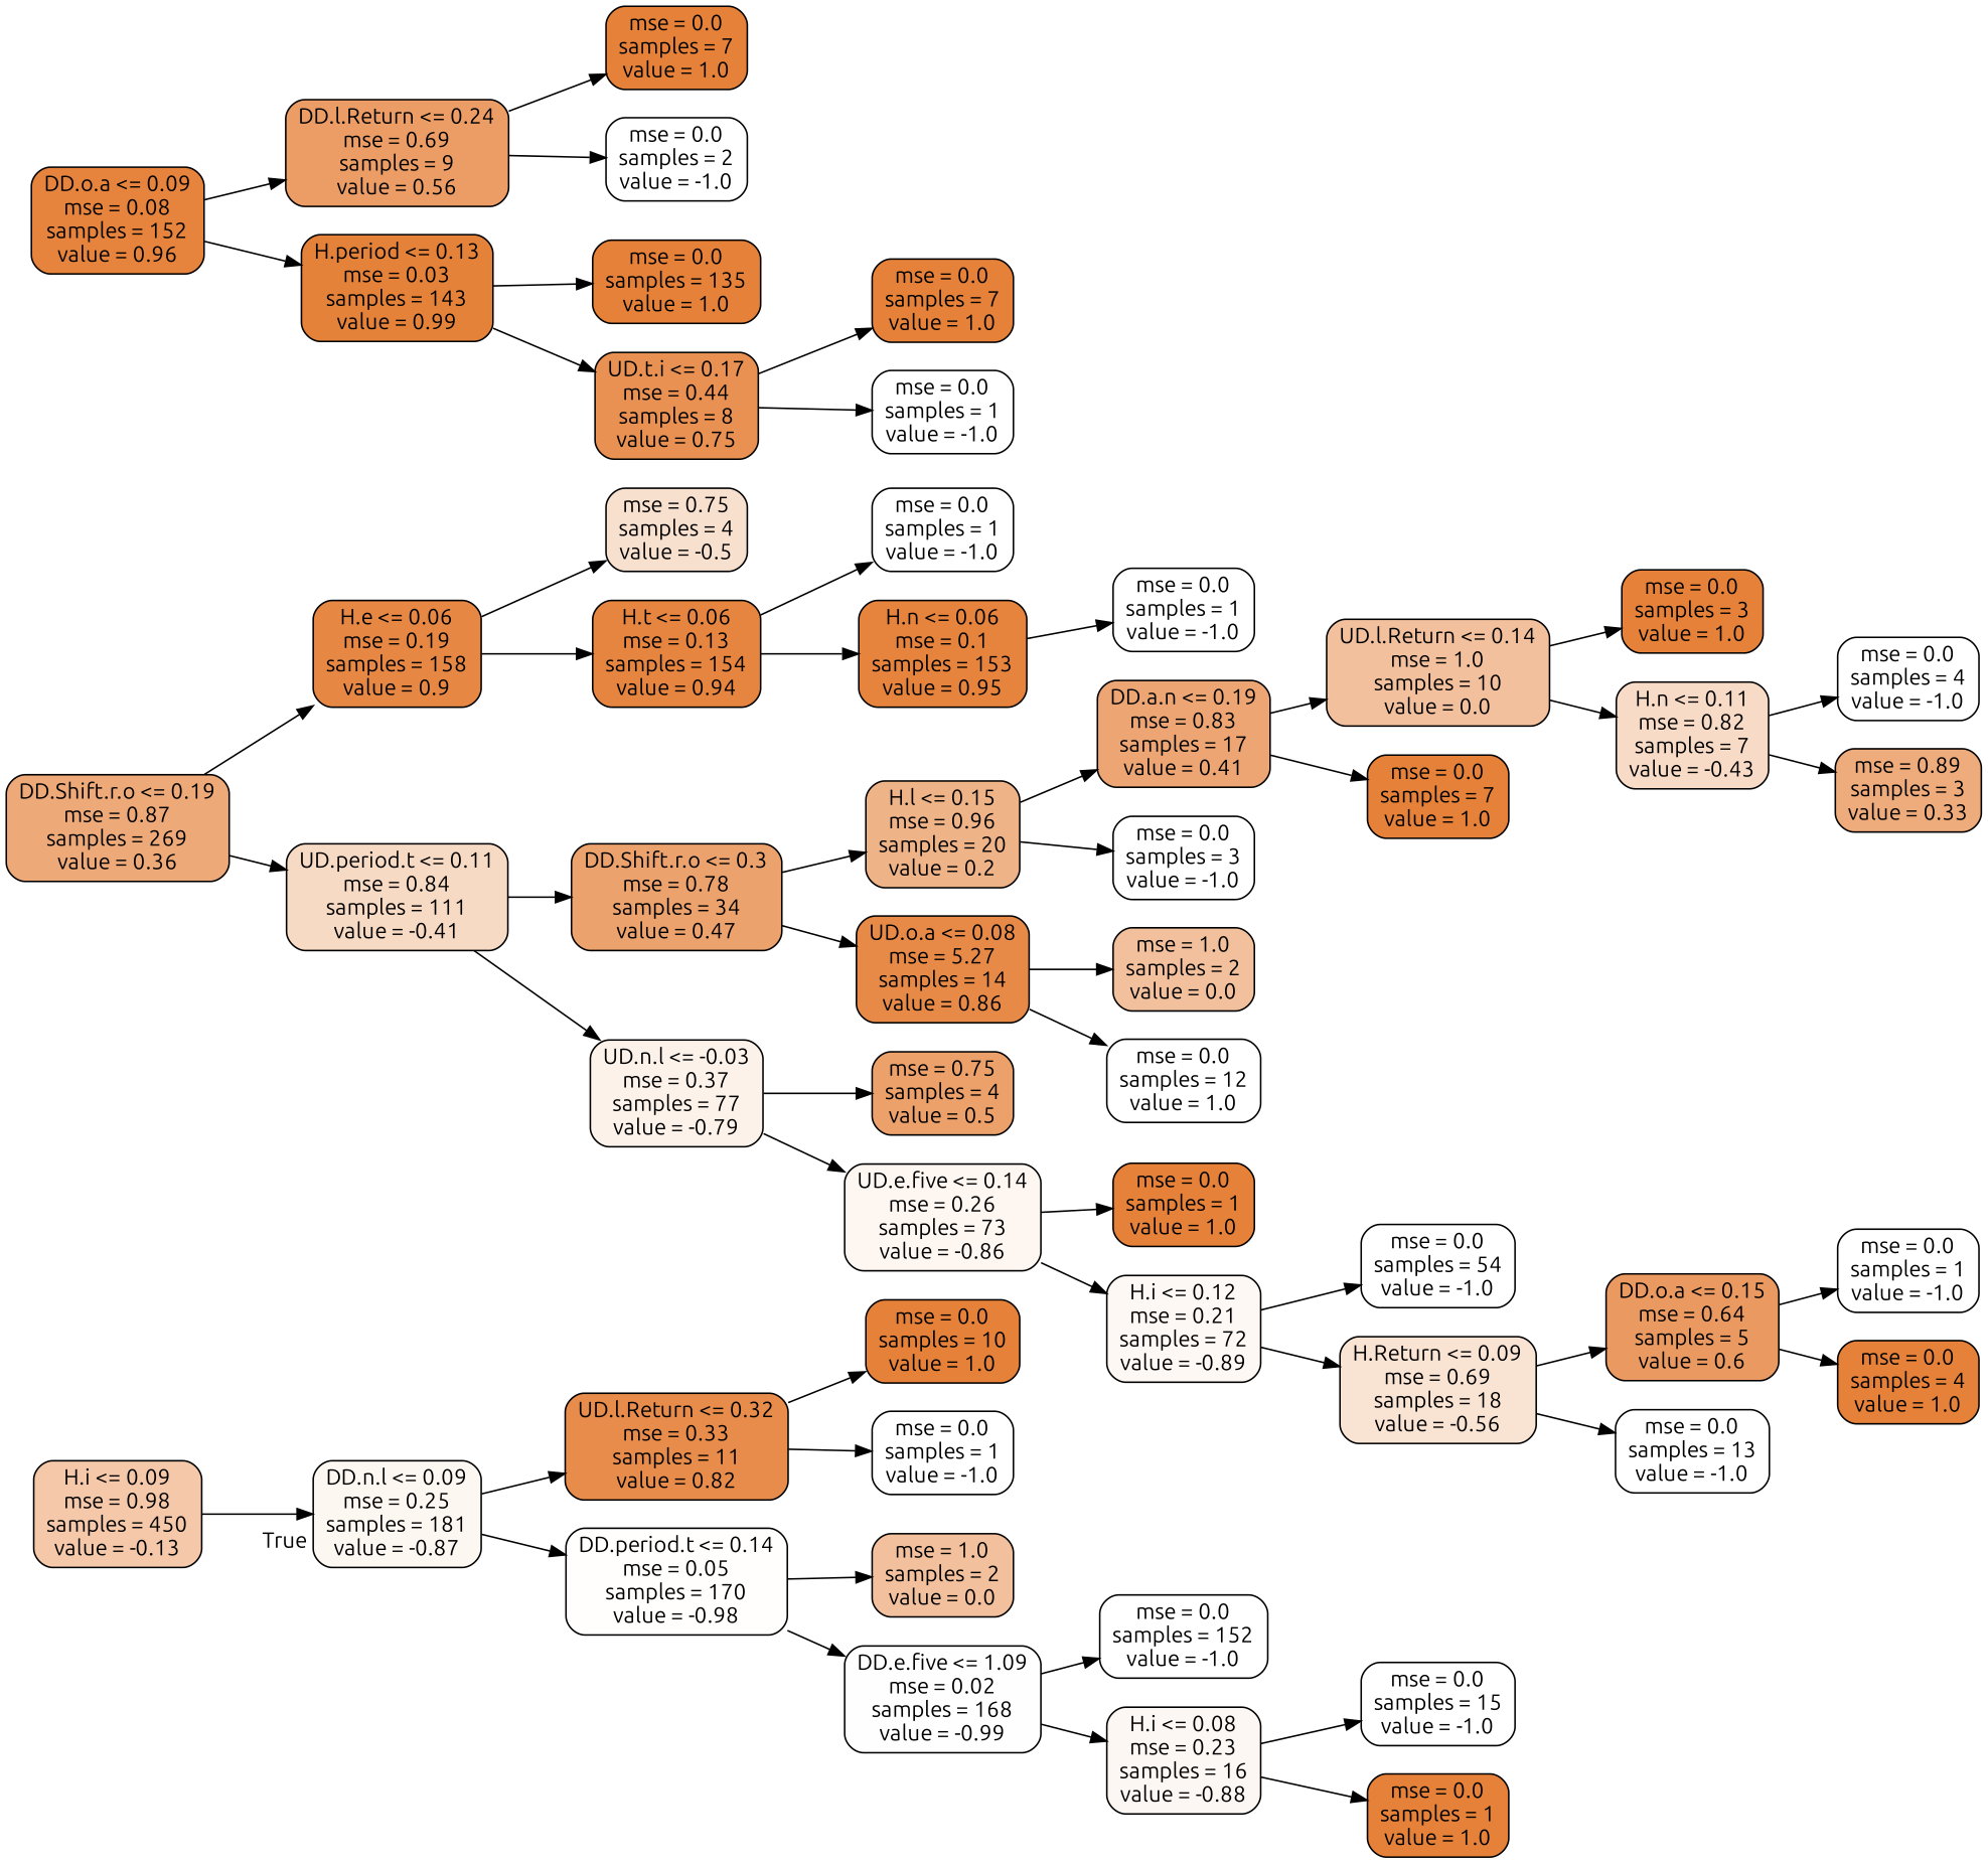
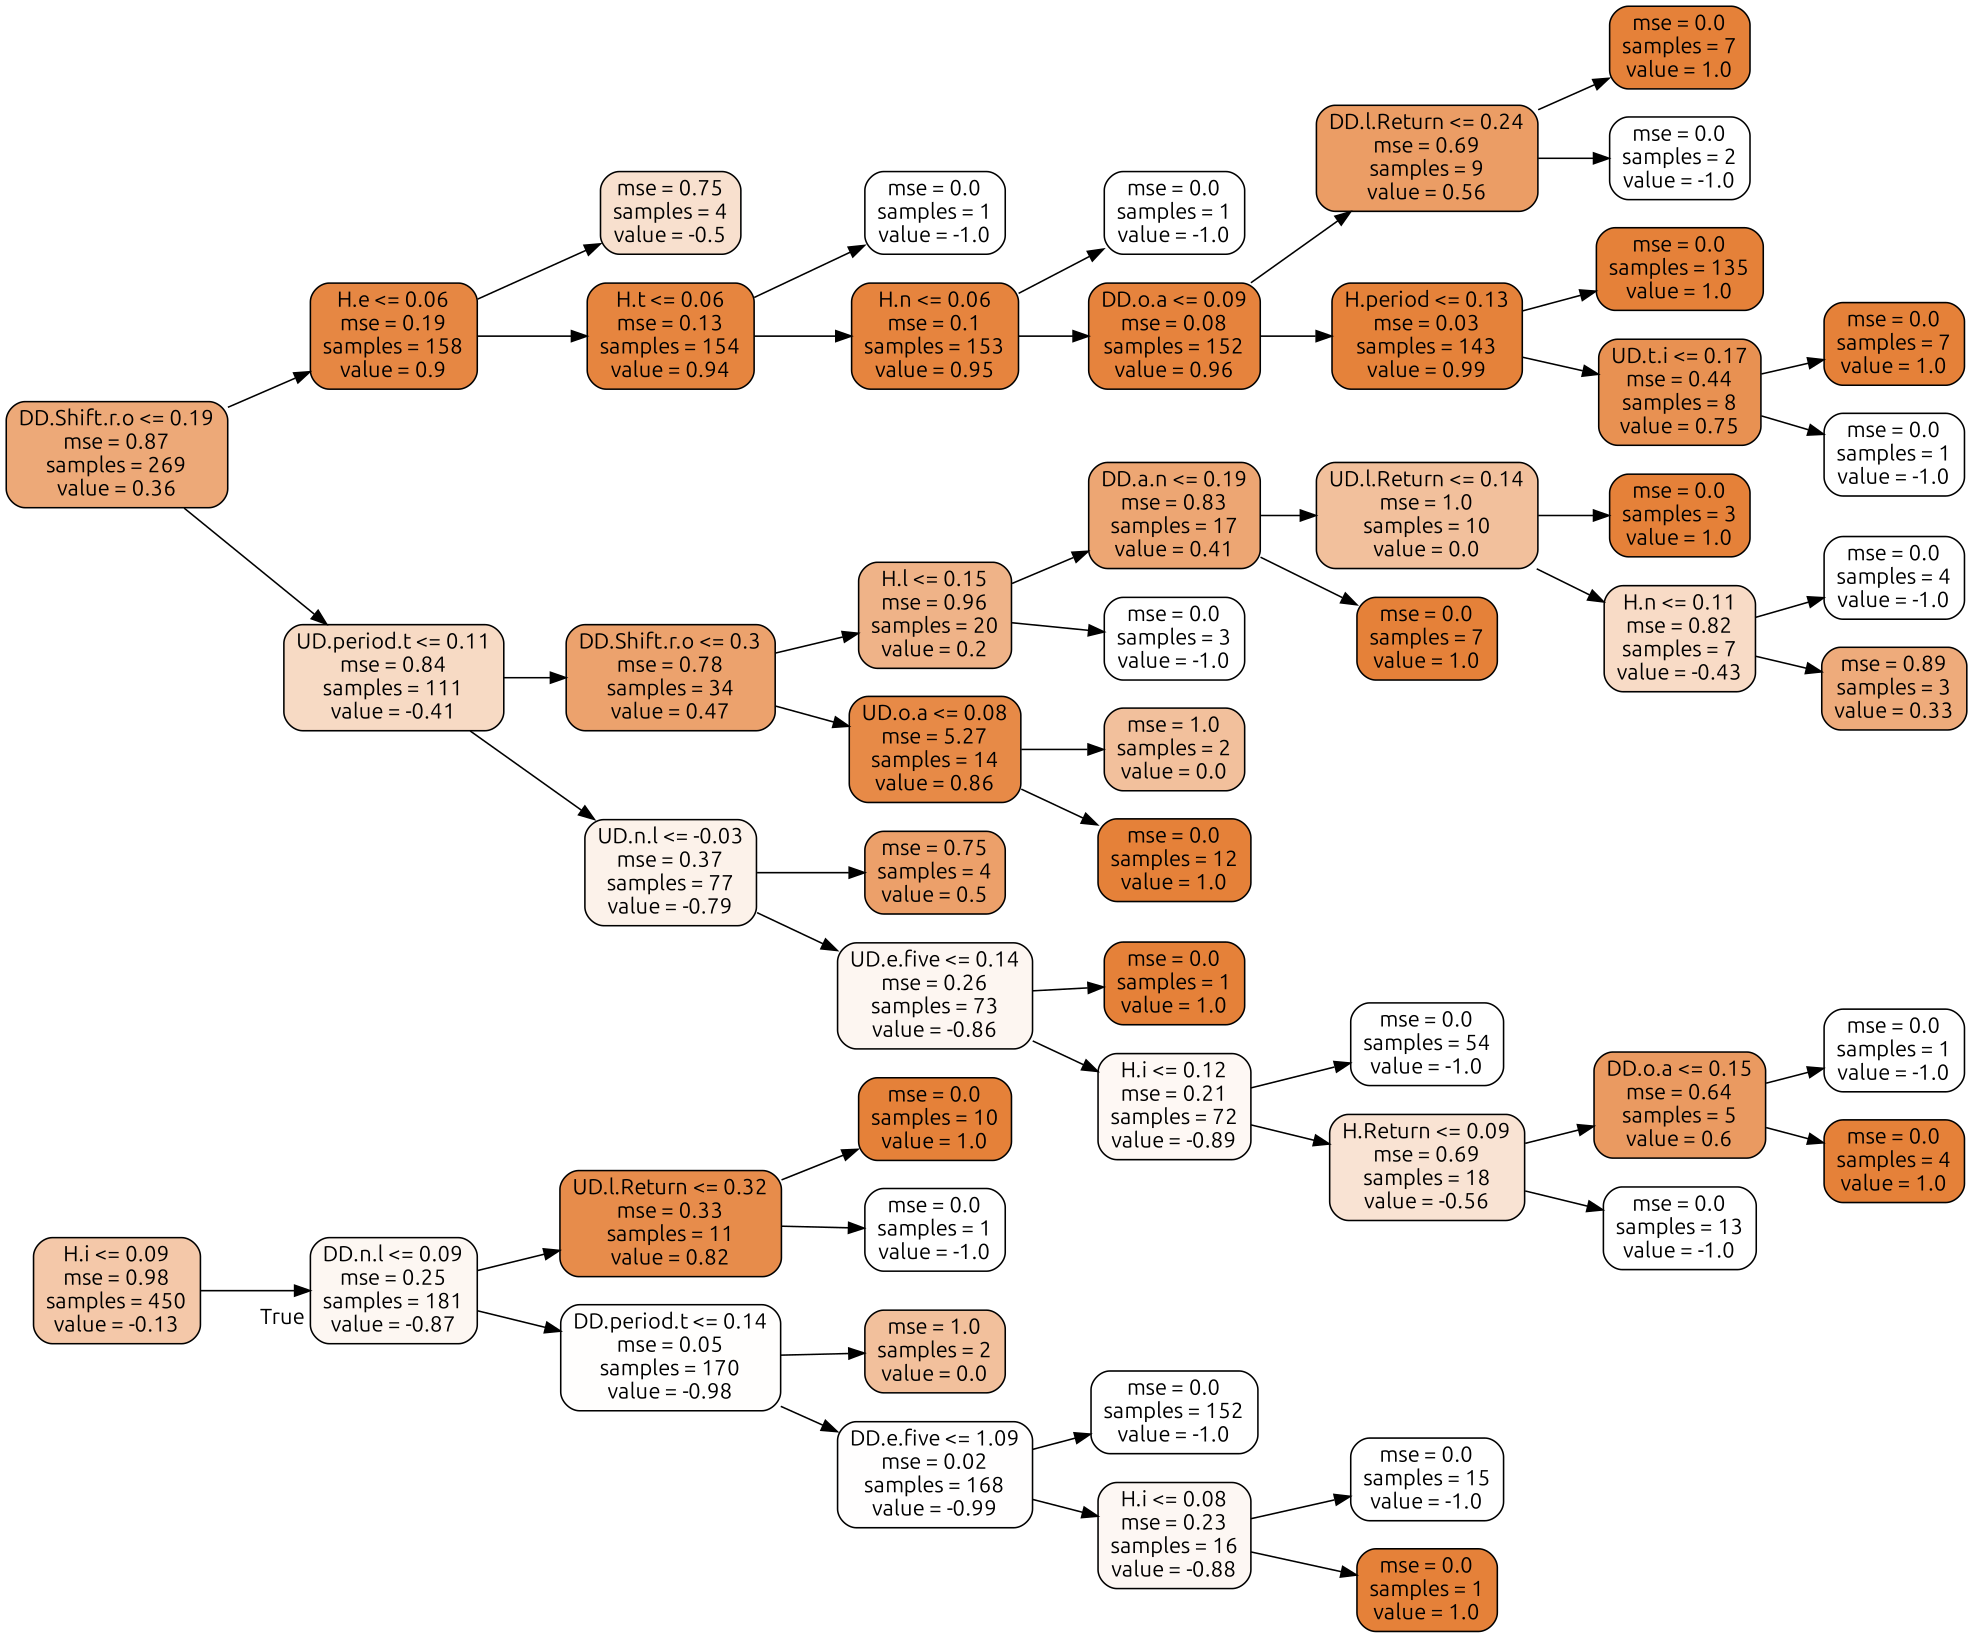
  digraph {
    fontname=Ubuntu
    rankdir=LR
    node [color=black fillcolor="#ffffff" fontname=Ubuntu shape=box style="filled, rounded"]
    edge [fontname=Ubuntu]
    n1 [fillcolor="#f4c8a9" label="H.i <= 0.09\nmse = 0.98\nsamples = 450\nvalue = -0.13"]
    n2 [fillcolor="#fdf7f2" label="DD.n.l <= 0.09\nmse = 0.25\nsamples = 181\nvalue = -0.87"]
    n3 [fillcolor="#e78c4b" label="UD.l.Return <= 0.32\nmse = 0.33\nsamples = 11\nvalue = 0.82"]
    n4 [fillcolor="#fffefd" label="DD.period.t <= 0.14\nmse = 0.05\nsamples = 170\nvalue = -0.98"]
    n5 [fillcolor="#eda978" label="DD.Shift.r.o <= 0.19\nmse = 0.87\nsamples = 269\nvalue = 0.36"]
    n6 [fillcolor="#e68743" label="H.e <= 0.06\nmse = 0.19\nsamples = 158\nvalue = 0.9"]
    n7 [fillcolor="#f7dac4" label="UD.period.t <= 0.11\nmse = 0.84\nsamples = 111\nvalue = -0.41"]
    n8 [fillcolor="#e58139" label="mse = 0.0\nsamples = 10\nvalue = 1.0"]
    n9 [label="mse = 0.0\nsamples = 1\nvalue = -1.0"]
    n10 [fillcolor="#f2c09c" label="mse = 1.0\nsamples = 2\nvalue = 0.0"]
    n11 [fillcolor="#fffefe" label="DD.e.five <= 1.09\nmse = 0.02\nsamples = 168\nvalue = -0.99"]
    n12 [label="mse = 0.0\nsamples = 152\nvalue = -1.0"]
    n13 [fillcolor="#fdf7f3" label="H.i <= 0.08\nmse = 0.23\nsamples = 16\nvalue = -0.88"]
    n14 [label="mse = 0.0\nsamples = 15\nvalue = -1.0"]
    n15 [fillcolor="#e58139" label="mse = 0.0\nsamples = 1\nvalue = 1.0"]
    n16 [fillcolor="#f8e0ce" label="mse = 0.75\nsamples = 4\nvalue = -0.5"]
    n17 [fillcolor="#e6853f" label="H.t <= 0.06\nmse = 0.13\nsamples = 154\nvalue = 0.94"]
    n18 [fillcolor="#eca26d" label="DD.Shift.r.o <= 0.3\nmse = 0.78\nsamples = 34\nvalue = 0.47"]
    n19 [fillcolor="#fcf2ea" label="UD.n.l <= -0.03\nmse = 0.37\nsamples = 77\nvalue = -0.79"]
    n20 [label="mse = 0.0\nsamples = 1\nvalue = -1.0"]
    n21 [fillcolor="#e6843e" label="H.n <= 0.06\nmse = 0.1\nsamples = 153\nvalue = 0.95"]
    n22 [label="mse = 0.0\nsamples = 1\nvalue = -1.0"]
    n23 [fillcolor="#e6833d" label="DD.o.a <= 0.09\nmse = 0.08\nsamples = 152\nvalue = 0.96"]
    n24 [fillcolor="#eb9d65" label="DD.l.Return <= 0.24\nmse = 0.69\nsamples = 9\nvalue = 0.56"]
    n25 [fillcolor="#e5823a" label="H.period <= 0.13\nmse = 0.03\nsamples = 143\nvalue = 0.99"]
    n26 [fillcolor="#e58139" label="mse = 0.0\nsamples = 7\nvalue = 1.0"]
    n27 [label="mse = 0.0\nsamples = 2\nvalue = -1.0"]
    n28 [fillcolor="#e58139" label="mse = 0.0\nsamples = 135\nvalue = 1.0"]
    n29 [fillcolor="#e89152" label="UD.t.i <= 0.17\nmse = 0.44\nsamples = 8\nvalue = 0.75"]
    n30 [fillcolor="#e58139" label="mse = 0.0\nsamples = 7\nvalue = 1.0"]
    n31 [label="mse = 0.0\nsamples = 1\nvalue = -1.0"]
    n32 [fillcolor="#efb388" label="H.l <= 0.15\nmse = 0.96\nsamples = 20\nvalue = 0.2"]
    n33 [fillcolor="#e78a47" label="UD.o.a <= 0.08\nmse = 5.27\nsamples = 14\nvalue = 0.86"]
    n34 [fillcolor="#eca06a" label="mse = 0.75\nsamples = 4\nvalue = 0.5"]
    n35 [fillcolor="#fdf6f1" label="UD.e.five <= 0.14\nmse = 0.26\nsamples = 73\nvalue = -0.86"]
    n36 [fillcolor="#eda673" label="DD.a.n <= 0.19\nmse = 0.83\nsamples = 17\nvalue = 0.41"]
    n37 [label="mse = 0.0\nsamples = 3\nvalue = -1.0"]
    n38 [fillcolor="#f2c09c" label="mse = 1.0\nsamples = 2\nvalue = 0.0"]
-   n39 [label="mse = 0.0\nsamples = 12\nvalue = 1.0"]
+   n39 [fillcolor="#e58139" label="mse = 0.0\nsamples = 12\nvalue = 1.0"]
    n40 [fillcolor="#f2c09c" label="UD.l.Return <= 0.14\nmse = 1.0\nsamples = 10\nvalue = 0.0"]
    n41 [fillcolor="#e58139" label="mse = 0.0\nsamples = 7\nvalue = 1.0"]
    n42 [fillcolor="#e58139" label="mse = 0.0\nsamples = 3\nvalue = 1.0"]
    n43 [fillcolor="#f8dbc6" label="H.n <= 0.11\nmse = 0.82\nsamples = 7\nvalue = -0.43"]
    n44 [label="mse = 0.0\nsamples = 4\nvalue = -1.0"]
    n45 [fillcolor="#eeab7b" label="mse = 0.89\nsamples = 3\nvalue = 0.33"]
    n46 [fillcolor="#e58139" label="mse = 0.0\nsamples = 1\nvalue = 1.0"]
    n47 [fillcolor="#fef8f4" label="H.i <= 0.12\nmse = 0.21\nsamples = 72\nvalue = -0.89"]
    n48 [label="mse = 0.0\nsamples = 54\nvalue = -1.0"]
    n49 [fillcolor="#f9e3d3" label="H.Return <= 0.09\nmse = 0.69\nsamples = 18\nvalue = -0.56"]
    n50 [fillcolor="#ea9a61" label="DD.o.a <= 0.15\nmse = 0.64\nsamples = 5\nvalue = 0.6"]
    n51 [label="mse = 0.0\nsamples = 13\nvalue = -1.0"]
    n52 [label="mse = 0.0\nsamples = 1\nvalue = -1.0"]
    n53 [fillcolor="#e58139" label="mse = 0.0\nsamples = 4\nvalue = 1.0"]
    n1 -> n2 [headlabel=True labelangle=45 labeldistance=2.5]
    n2 -> n3
    n2 -> n4
    n3 -> n8
    n3 -> n9
    n4 -> n10
    n4 -> n11
    n5 -> n6
    n5 -> n7
    n6 -> n16
    n6 -> n17
    n7 -> n18
    n7 -> n19
    n11 -> n12
    n11 -> n13
    n13 -> n14
    n13 -> n15
    n17 -> n20
    n17 -> n21
    n18 -> n32
    n18 -> n33
    n19 -> n34
    n19 -> n35
    n21 -> n22
+   n21 -> n23
    n23 -> n24
    n23 -> n25
    n24 -> n26
    n24 -> n27
    n25 -> n28
    n25 -> n29
    n29 -> n30
    n29 -> n31
    n32 -> n36
    n32 -> n37
    n33 -> n38
    n33 -> n39
    n35 -> n46
    n35 -> n47
    n36 -> n40
    n36 -> n41
    n40 -> n42
    n40 -> n43
    n43 -> n44
    n43 -> n45
    n47 -> n48
    n47 -> n49
    n49 -> n50
    n49 -> n51
    n50 -> n52
    n50 -> n53
  }
